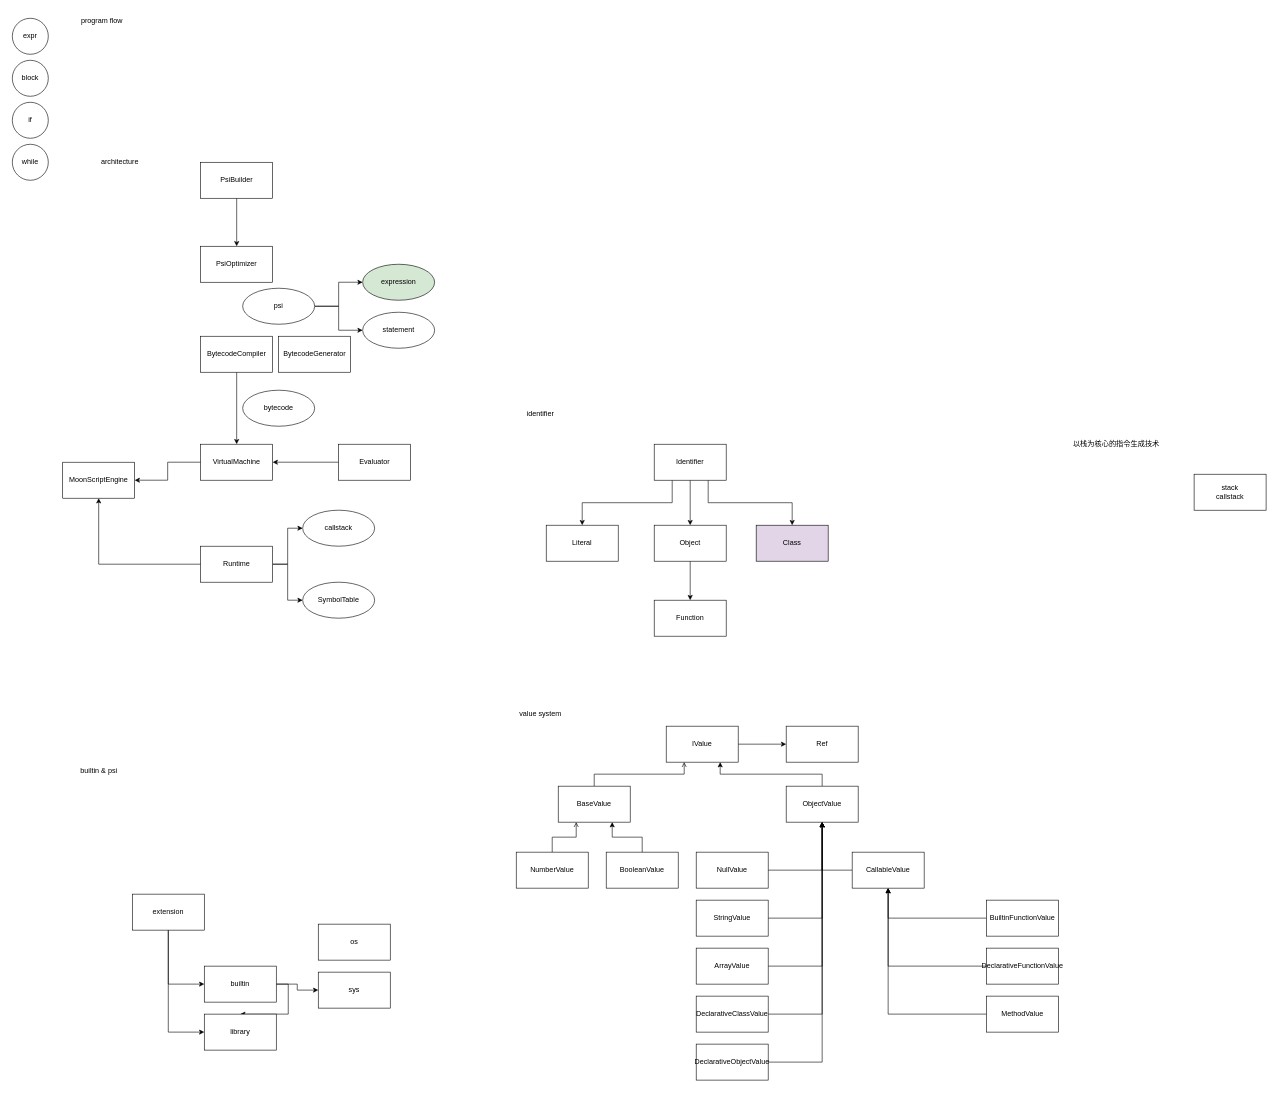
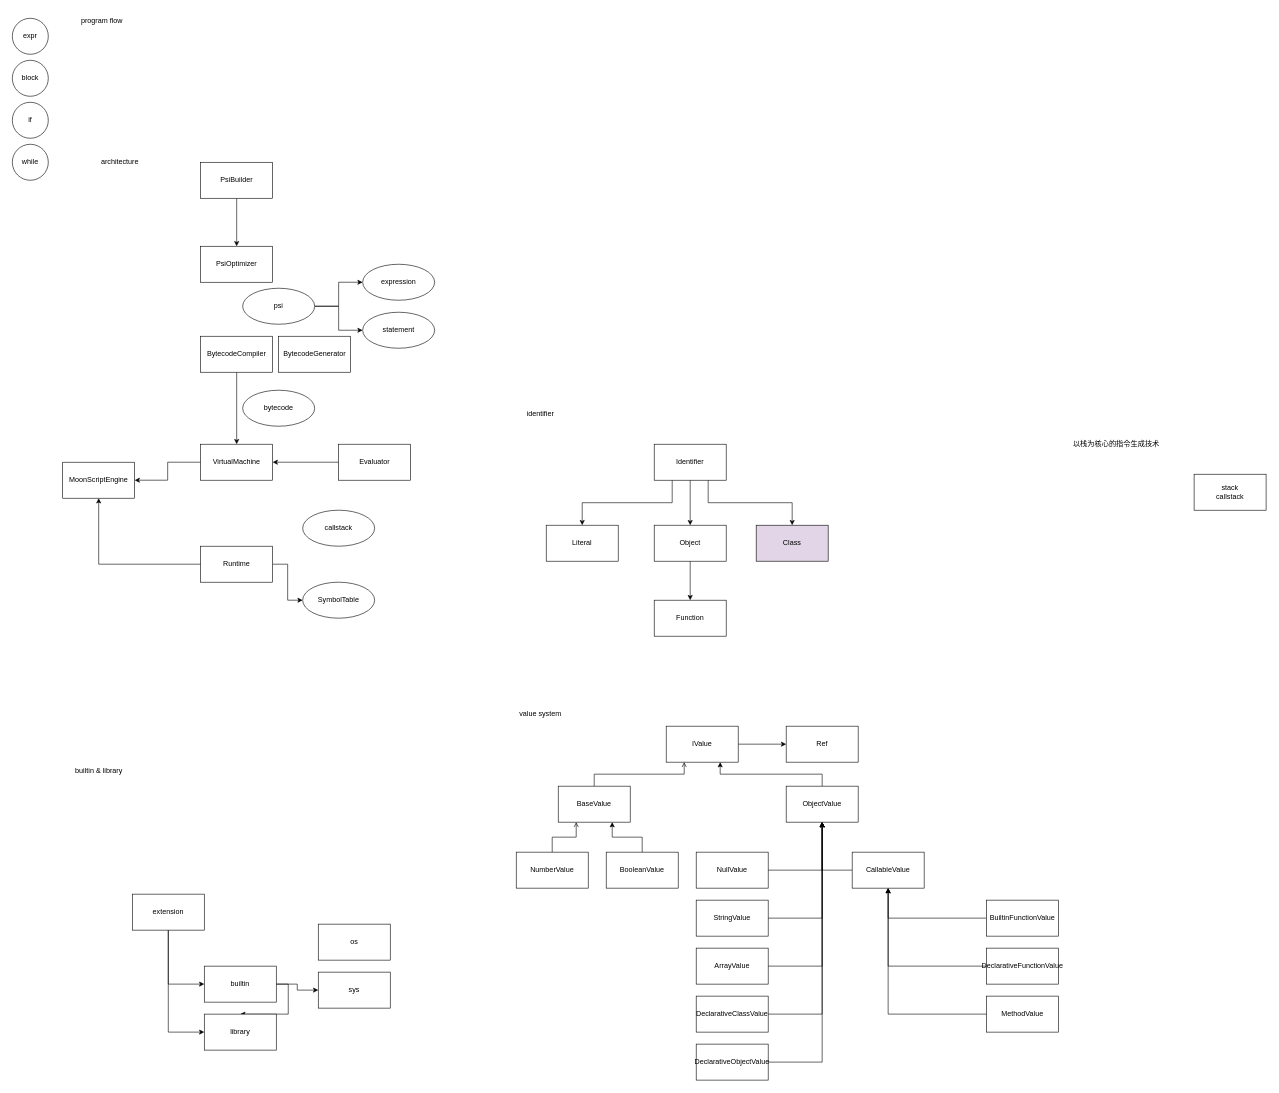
  <mxCell id="0" />
  <mxCell id="1" parent="0" />
  <mxCell id="2" value="block" style="ellipse;whiteSpace=wrap;html=1;aspect=fixed;" parent="1" vertex="1"><mxGeometry x="20" y="100" width="60" height="60" as="geometry" /></mxCell>
  <mxCell id="3" value="if" style="ellipse;whiteSpace=wrap;html=1;aspect=fixed;" parent="1" vertex="1"><mxGeometry x="20" y="170" width="60" height="60" as="geometry" /></mxCell>
  <mxCell id="4" value="while" style="ellipse;whiteSpace=wrap;html=1;aspect=fixed;" parent="1" vertex="1"><mxGeometry x="20" y="240" width="60" height="60" as="geometry" /></mxCell>
  <mxCell id="5" value="expr" style="ellipse;whiteSpace=wrap;html=1;aspect=fixed;" parent="1" vertex="1"><mxGeometry x="20" y="30" width="60" height="60" as="geometry" /></mxCell>
  <mxCell id="6" style="edgeStyle=orthogonalEdgeStyle;rounded=0;orthogonalLoop=1;jettySize=auto;html=1;exitX=0;exitY=0.5;exitDx=0;exitDy=0;" parent="1" source="7" target="18" edge="1"><mxGeometry relative="1" as="geometry" /></mxCell>
  <mxCell id="7" value="VirtualMachine" style="rounded=0;whiteSpace=wrap;html=1;" parent="1" vertex="1"><mxGeometry x="334" y="740" width="120" height="60" as="geometry" /></mxCell>
  <mxCell id="8" style="edgeStyle=orthogonalEdgeStyle;rounded=0;orthogonalLoop=1;jettySize=auto;html=1;exitX=0.5;exitY=1;exitDx=0;exitDy=0;entryX=0.5;entryY=0;entryDx=0;entryDy=0;" parent="1" source="9" target="7" edge="1"><mxGeometry relative="1" as="geometry" /></mxCell>
  <mxCell id="9" value="BytecodeCompiler" style="rounded=0;whiteSpace=wrap;html=1;" parent="1" vertex="1"><mxGeometry x="334" y="560" width="120" height="60" as="geometry" /></mxCell>
  <mxCell id="10" style="edgeStyle=orthogonalEdgeStyle;rounded=0;orthogonalLoop=1;jettySize=auto;html=1;exitX=0.5;exitY=1;exitDx=0;exitDy=0;entryX=0.5;entryY=0;entryDx=0;entryDy=0;" parent="1" source="11" target="28" edge="1"><mxGeometry relative="1" as="geometry" /></mxCell>
  <mxCell id="11" value="PsiBuilder" style="rounded=0;whiteSpace=wrap;html=1;" parent="1" vertex="1"><mxGeometry x="334" y="270" width="120" height="60" as="geometry" /></mxCell>
  <mxCell id="12" value="bytecode" style="ellipse;whiteSpace=wrap;html=1;" parent="1" vertex="1"><mxGeometry x="404" y="650" width="120" height="60" as="geometry" /></mxCell>
  <mxCell id="13" style="edgeStyle=orthogonalEdgeStyle;rounded=0;orthogonalLoop=1;jettySize=auto;html=1;exitX=1;exitY=0.5;exitDx=0;exitDy=0;entryX=0;entryY=0.5;entryDx=0;entryDy=0;" parent="1" source="15" target="16" edge="1"><mxGeometry relative="1" as="geometry" /></mxCell>
  <mxCell id="14" style="edgeStyle=orthogonalEdgeStyle;rounded=0;orthogonalLoop=1;jettySize=auto;html=1;exitX=1;exitY=0.5;exitDx=0;exitDy=0;" parent="1" source="15" target="17" edge="1"><mxGeometry relative="1" as="geometry" /></mxCell>
  <mxCell id="15" value="psi" style="ellipse;whiteSpace=wrap;html=1;" parent="1" vertex="1"><mxGeometry x="404" y="480" width="120" height="60" as="geometry" /></mxCell>
- <mxCell id="16" value="expression" style="ellipse;whiteSpace=wrap;html=1;fillColor=#d5e8d4;" parent="1" vertex="1"><mxGeometry x="604" y="440" width="120" height="60" as="geometry" /></mxCell>
+ <mxCell id="16" value="expression" style="ellipse;whiteSpace=wrap;html=1;" parent="1" vertex="1"><mxGeometry x="604" y="440" width="120" height="60" as="geometry" /></mxCell>
  <mxCell id="17" value="statement" style="ellipse;whiteSpace=wrap;html=1;" parent="1" vertex="1"><mxGeometry x="604" y="520" width="120" height="60" as="geometry" /></mxCell>
  <mxCell id="18" value="MoonScriptEngine" style="rounded=0;whiteSpace=wrap;html=1;" parent="1" vertex="1"><mxGeometry x="104" y="770" width="120" height="60" as="geometry" /></mxCell>
  <mxCell id="19" style="edgeStyle=orthogonalEdgeStyle;rounded=0;orthogonalLoop=1;jettySize=auto;html=1;exitX=0;exitY=0.5;exitDx=0;exitDy=0;" parent="1" source="20" target="7" edge="1"><mxGeometry relative="1" as="geometry" /></mxCell>
  <mxCell id="20" value="Evaluator" style="rounded=0;whiteSpace=wrap;html=1;" parent="1" vertex="1"><mxGeometry x="564" y="740" width="120" height="60" as="geometry" /></mxCell>
  <mxCell id="21" style="edgeStyle=orthogonalEdgeStyle;rounded=0;orthogonalLoop=1;jettySize=auto;html=1;exitX=0;exitY=0.5;exitDx=0;exitDy=0;entryX=0.5;entryY=1;entryDx=0;entryDy=0;" parent="1" source="24" target="18" edge="1"><mxGeometry relative="1" as="geometry" /></mxCell>
- <mxCell id="22" style="edgeStyle=orthogonalEdgeStyle;rounded=0;orthogonalLoop=1;jettySize=auto;html=1;exitX=1;exitY=0.5;exitDx=0;exitDy=0;entryX=0;entryY=0.5;entryDx=0;entryDy=0;" parent="1" source="24" target="25" edge="1"><mxGeometry relative="1" as="geometry" /></mxCell>
  <mxCell id="23" style="edgeStyle=orthogonalEdgeStyle;rounded=0;orthogonalLoop=1;jettySize=auto;html=1;exitX=1;exitY=0.5;exitDx=0;exitDy=0;entryX=0;entryY=0.5;entryDx=0;entryDy=0;" parent="1" source="24" target="26" edge="1"><mxGeometry relative="1" as="geometry" /></mxCell>
  <mxCell id="24" value="Runtime" style="rounded=0;whiteSpace=wrap;html=1;" parent="1" vertex="1"><mxGeometry x="334" y="910" width="120" height="60" as="geometry" /></mxCell>
  <mxCell id="25" value="callstack" style="ellipse;whiteSpace=wrap;html=1;" parent="1" vertex="1"><mxGeometry x="504" y="850" width="120" height="60" as="geometry" /></mxCell>
  <mxCell id="26" value="SymbolTable" style="ellipse;whiteSpace=wrap;html=1;" parent="1" vertex="1"><mxGeometry x="504" y="970" width="120" height="60" as="geometry" /></mxCell>
  <mxCell id="27" value="BytecodeGenerator" style="rounded=0;whiteSpace=wrap;html=1;" parent="1" vertex="1"><mxGeometry x="464" y="560" width="120" height="60" as="geometry" /></mxCell>
  <mxCell id="28" value="PsiOptimizer" style="rounded=0;whiteSpace=wrap;html=1;" parent="1" vertex="1"><mxGeometry x="334" y="410" width="120" height="60" as="geometry" /></mxCell>
  <mxCell id="29" value="Literal" style="rounded=0;whiteSpace=wrap;html=1;" parent="1" vertex="1"><mxGeometry x="910" y="875" width="120" height="60" as="geometry" /></mxCell>
  <mxCell id="30" style="edgeStyle=orthogonalEdgeStyle;rounded=0;orthogonalLoop=1;jettySize=auto;html=1;exitX=0.5;exitY=1;exitDx=0;exitDy=0;entryX=0.5;entryY=0;entryDx=0;entryDy=0;" parent="1" source="33" target="35" edge="1"><mxGeometry relative="1" as="geometry" /></mxCell>
  <mxCell id="31" style="edgeStyle=orthogonalEdgeStyle;rounded=0;orthogonalLoop=1;jettySize=auto;html=1;exitX=0.25;exitY=1;exitDx=0;exitDy=0;entryX=0.5;entryY=0;entryDx=0;entryDy=0;" parent="1" source="33" target="29" edge="1"><mxGeometry relative="1" as="geometry" /></mxCell>
  <mxCell id="32" style="edgeStyle=orthogonalEdgeStyle;rounded=0;orthogonalLoop=1;jettySize=auto;html=1;exitX=0.75;exitY=1;exitDx=0;exitDy=0;" parent="1" source="33" target="37" edge="1"><mxGeometry relative="1" as="geometry" /></mxCell>
  <mxCell id="33" value="Identifier" style="rounded=0;whiteSpace=wrap;html=1;" parent="1" vertex="1"><mxGeometry x="1090" y="740" width="120" height="60" as="geometry" /></mxCell>
  <mxCell id="34" style="edgeStyle=orthogonalEdgeStyle;rounded=0;orthogonalLoop=1;jettySize=auto;html=1;exitX=0.5;exitY=1;exitDx=0;exitDy=0;entryX=0.5;entryY=0;entryDx=0;entryDy=0;" parent="1" source="35" target="36" edge="1"><mxGeometry relative="1" as="geometry" /></mxCell>
  <mxCell id="35" value="Object" style="rounded=0;whiteSpace=wrap;html=1;" parent="1" vertex="1"><mxGeometry x="1090" y="875" width="120" height="60" as="geometry" /></mxCell>
  <mxCell id="36" value="Function" style="rounded=0;whiteSpace=wrap;html=1;" parent="1" vertex="1"><mxGeometry x="1090" y="1000" width="120" height="60" as="geometry" /></mxCell>
  <mxCell id="37" value="Class" style="rounded=0;whiteSpace=wrap;html=1;fillColor=#e1d5e7;" parent="1" vertex="1"><mxGeometry x="1260" y="875" width="120" height="60" as="geometry" /></mxCell>
  <mxCell id="38" style="edgeStyle=orthogonalEdgeStyle;rounded=0;orthogonalLoop=1;jettySize=auto;html=1;exitX=1;exitY=0.5;exitDx=0;exitDy=0;" parent="1" source="39" target="54" edge="1"><mxGeometry relative="1" as="geometry" /></mxCell>
  <mxCell id="39" value="IValue" style="rounded=0;whiteSpace=wrap;html=1;" parent="1" vertex="1"><mxGeometry x="1110" y="1210" width="120" height="60" as="geometry" /></mxCell>
  <mxCell id="40" style="edgeStyle=orthogonalEdgeStyle;rounded=0;orthogonalLoop=1;jettySize=auto;html=1;exitX=0.5;exitY=0;exitDx=0;exitDy=0;entryX=0.25;entryY=1;entryDx=0;entryDy=0;endArrow=open;" parent="1" source="41" target="39" edge="1"><mxGeometry relative="1" as="geometry" /></mxCell>
  <mxCell id="41" value="BaseValue" style="rounded=0;whiteSpace=wrap;html=1;" parent="1" vertex="1"><mxGeometry x="930" y="1310" width="120" height="60" as="geometry" /></mxCell>
  <mxCell id="42" style="edgeStyle=orthogonalEdgeStyle;rounded=0;orthogonalLoop=1;jettySize=auto;html=1;exitX=0.5;exitY=0;exitDx=0;exitDy=0;entryX=0.75;entryY=1;entryDx=0;entryDy=0;" parent="1" source="43" target="39" edge="1"><mxGeometry relative="1" as="geometry" /></mxCell>
  <mxCell id="43" value="ObjectValue" style="rounded=0;whiteSpace=wrap;html=1;" parent="1" vertex="1"><mxGeometry x="1310" y="1310" width="120" height="60" as="geometry" /></mxCell>
  <mxCell id="44" style="edgeStyle=orthogonalEdgeStyle;rounded=0;orthogonalLoop=1;jettySize=auto;html=1;exitX=0.5;exitY=0;exitDx=0;exitDy=0;entryX=0.25;entryY=1;entryDx=0;entryDy=0;endArrow=open;" parent="1" source="45" target="41" edge="1"><mxGeometry relative="1" as="geometry" /></mxCell>
  <mxCell id="45" value="NumberValue" style="rounded=0;whiteSpace=wrap;html=1;" parent="1" vertex="1"><mxGeometry x="860" y="1420" width="120" height="60" as="geometry" /></mxCell>
  <mxCell id="46" style="edgeStyle=orthogonalEdgeStyle;rounded=0;orthogonalLoop=1;jettySize=auto;html=1;exitX=0.5;exitY=0;exitDx=0;exitDy=0;entryX=0.75;entryY=1;entryDx=0;entryDy=0;" parent="1" source="47" target="41" edge="1"><mxGeometry relative="1" as="geometry"><mxPoint x="1100" y="1380" as="targetPoint" /></mxGeometry></mxCell>
  <mxCell id="47" value="BooleanValue" style="rounded=0;whiteSpace=wrap;html=1;" parent="1" vertex="1"><mxGeometry x="1010" y="1420" width="120" height="60" as="geometry" /></mxCell>
  <mxCell id="48" style="edgeStyle=orthogonalEdgeStyle;rounded=0;orthogonalLoop=1;jettySize=auto;html=1;exitX=1;exitY=0.5;exitDx=0;exitDy=0;entryX=0.5;entryY=1;entryDx=0;entryDy=0;" parent="1" source="49" target="43" edge="1"><mxGeometry relative="1" as="geometry" /></mxCell>
  <mxCell id="49" value="StringValue" style="rounded=0;whiteSpace=wrap;html=1;" parent="1" vertex="1"><mxGeometry x="1160" y="1500" width="120" height="60" as="geometry" /></mxCell>
  <mxCell id="50" style="edgeStyle=orthogonalEdgeStyle;rounded=0;orthogonalLoop=1;jettySize=auto;html=1;exitX=1;exitY=0.5;exitDx=0;exitDy=0;entryX=0.5;entryY=1;entryDx=0;entryDy=0;" parent="1" source="51" target="43" edge="1"><mxGeometry relative="1" as="geometry" /></mxCell>
  <mxCell id="51" value="ArrayValue" style="rounded=0;whiteSpace=wrap;html=1;" parent="1" vertex="1"><mxGeometry x="1160" y="1580" width="120" height="60" as="geometry" /></mxCell>
  <mxCell id="52" style="edgeStyle=orthogonalEdgeStyle;rounded=0;orthogonalLoop=1;jettySize=auto;html=1;exitX=1;exitY=0.5;exitDx=0;exitDy=0;entryX=0.5;entryY=1;entryDx=0;entryDy=0;" parent="1" source="53" target="43" edge="1"><mxGeometry relative="1" as="geometry" /></mxCell>
  <mxCell id="53" value="NullValue" style="rounded=0;whiteSpace=wrap;html=1;" parent="1" vertex="1"><mxGeometry x="1160" y="1420" width="120" height="60" as="geometry" /></mxCell>
  <mxCell id="54" value="Ref" style="rounded=0;whiteSpace=wrap;html=1;" parent="1" vertex="1"><mxGeometry x="1310" y="1210" width="120" height="60" as="geometry" /></mxCell>
  <mxCell id="55" style="edgeStyle=orthogonalEdgeStyle;rounded=0;orthogonalLoop=1;jettySize=auto;html=1;exitX=0;exitY=0.5;exitDx=0;exitDy=0;entryX=0.5;entryY=1;entryDx=0;entryDy=0;" parent="1" source="56" target="43" edge="1"><mxGeometry relative="1" as="geometry" /></mxCell>
  <mxCell id="56" value="CallableValue" style="rounded=0;whiteSpace=wrap;html=1;" parent="1" vertex="1"><mxGeometry x="1420" y="1420" width="120" height="60" as="geometry" /></mxCell>
  <mxCell id="57" style="edgeStyle=orthogonalEdgeStyle;rounded=0;orthogonalLoop=1;jettySize=auto;html=1;exitX=0;exitY=0.5;exitDx=0;exitDy=0;entryX=0.5;entryY=1;entryDx=0;entryDy=0;" parent="1" source="58" target="56" edge="1"><mxGeometry relative="1" as="geometry" /></mxCell>
  <mxCell id="58" value="BuiltinFunctionValue" style="rounded=0;whiteSpace=wrap;html=1;" parent="1" vertex="1"><mxGeometry x="1644" y="1500" width="120" height="60" as="geometry" /></mxCell>
  <mxCell id="59" style="edgeStyle=orthogonalEdgeStyle;rounded=0;orthogonalLoop=1;jettySize=auto;html=1;exitX=1;exitY=0.5;exitDx=0;exitDy=0;entryX=0.5;entryY=1;entryDx=0;entryDy=0;" parent="1" source="60" target="43" edge="1"><mxGeometry relative="1" as="geometry"><mxPoint x="1400" y="1370" as="targetPoint" /></mxGeometry></mxCell>
  <mxCell id="60" value="DeclarativeClassValue" style="rounded=0;whiteSpace=wrap;html=1;" parent="1" vertex="1"><mxGeometry x="1160" y="1660" width="120" height="60" as="geometry" /></mxCell>
  <mxCell id="61" style="edgeStyle=orthogonalEdgeStyle;rounded=0;orthogonalLoop=1;jettySize=auto;html=1;exitX=0;exitY=0.5;exitDx=0;exitDy=0;entryX=0.5;entryY=1;entryDx=0;entryDy=0;" parent="1" source="62" target="56" edge="1"><mxGeometry relative="1" as="geometry" /></mxCell>
  <mxCell id="62" value="DeclarativeFunctionValue" style="rounded=0;whiteSpace=wrap;html=1;" parent="1" vertex="1"><mxGeometry x="1644" y="1580" width="120" height="60" as="geometry" /></mxCell>
  <mxCell id="63" style="edgeStyle=orthogonalEdgeStyle;rounded=0;orthogonalLoop=1;jettySize=auto;html=1;exitX=0;exitY=0.5;exitDx=0;exitDy=0;entryX=0.5;entryY=1;entryDx=0;entryDy=0;" parent="1" source="64" target="56" edge="1"><mxGeometry relative="1" as="geometry" /></mxCell>
  <mxCell id="64" value="MethodValue" style="rounded=0;whiteSpace=wrap;html=1;" parent="1" vertex="1"><mxGeometry x="1644" y="1660" width="120" height="60" as="geometry" /></mxCell>
  <mxCell id="65" style="edgeStyle=orthogonalEdgeStyle;rounded=0;orthogonalLoop=1;jettySize=auto;html=1;exitX=1;exitY=0.5;exitDx=0;exitDy=0;entryX=0.5;entryY=1;entryDx=0;entryDy=0;" parent="1" source="66" target="43" edge="1"><mxGeometry relative="1" as="geometry" /></mxCell>
  <mxCell id="66" value="DeclarativeObjectValue" style="rounded=0;whiteSpace=wrap;html=1;" parent="1" vertex="1"><mxGeometry x="1160" y="1740" width="120" height="60" as="geometry" /></mxCell>
  <mxCell id="67" value="value system" style="text;html=1;align=center;verticalAlign=middle;resizable=0;points=[];autosize=1;strokeColor=none;fillColor=none;" parent="1" vertex="1"><mxGeometry x="855" y="1175" width="90" height="30" as="geometry" /></mxCell>
  <mxCell id="68" value="identifier" style="text;html=1;align=center;verticalAlign=middle;resizable=0;points=[];autosize=1;strokeColor=none;fillColor=none;" parent="1" vertex="1"><mxGeometry x="865" y="675" width="70" height="30" as="geometry" /></mxCell>
  <mxCell id="69" value="architecture" style="text;html=1;align=center;verticalAlign=middle;resizable=0;points=[];autosize=1;strokeColor=none;fillColor=none;" parent="1" vertex="1"><mxGeometry x="154" y="255" width="90" height="30" as="geometry" /></mxCell>
  <mxCell id="70" value="program flow" style="text;html=1;align=center;verticalAlign=middle;resizable=0;points=[];autosize=1;strokeColor=none;fillColor=none;" parent="1" vertex="1"><mxGeometry x="124" width="90" height="30" as="geometry" y="20" /></mxCell>
  <mxCell id="71" style="edgeStyle=orthogonalEdgeStyle;rounded=0;orthogonalLoop=1;jettySize=auto;html=1;exitX=1;exitY=0.5;exitDx=0;exitDy=0;" parent="1" source="73" target="75" edge="1"><mxGeometry relative="1" as="geometry" /></mxCell>
  <mxCell id="72" style="edgeStyle=orthogonalEdgeStyle;rounded=0;orthogonalLoop=1;jettySize=auto;html=1;exitX=1;exitY=0.5;exitDx=0;exitDy=0;entryX=0;entryY=0.5;entryDx=0;entryDy=0;" parent="1" source="73" target="80" edge="1"><mxGeometry relative="1" as="geometry" /></mxCell>
  <mxCell id="73" value="builtin" style="rounded=0;whiteSpace=wrap;html=1;" parent="1" vertex="1"><mxGeometry x="340" y="1610" width="120" height="60" as="geometry" /></mxCell>
- <mxCell id="74" value="builtin &amp;amp; psi" style="text;html=1;align=center;verticalAlign=middle;resizable=0;points=[];autosize=1;strokeColor=none;fillColor=none;" parent="1" vertex="1"><mxGeometry x="114" y="1270" width="100" height="30" as="geometry" /></mxCell>
+ <mxCell id="74" value="builtin &amp;amp; library" style="text;html=1;align=center;verticalAlign=middle;resizable=0;points=[];autosize=1;strokeColor=none;fillColor=none;" parent="1" vertex="1"><mxGeometry x="114" y="1270" width="100" height="30" as="geometry" /></mxCell>
  <mxCell id="75" value="library" style="rounded=0;whiteSpace=wrap;html=1;" parent="1" vertex="1"><mxGeometry x="340" y="1690" width="120" height="60" as="geometry" /></mxCell>
  <mxCell id="76" style="edgeStyle=orthogonalEdgeStyle;rounded=0;orthogonalLoop=1;jettySize=auto;html=1;exitX=0.5;exitY=1;exitDx=0;exitDy=0;entryX=0;entryY=0.5;entryDx=0;entryDy=0;" parent="1" source="78" target="73" edge="1"><mxGeometry relative="1" as="geometry" /></mxCell>
  <mxCell id="77" style="edgeStyle=orthogonalEdgeStyle;rounded=0;orthogonalLoop=1;jettySize=auto;html=1;exitX=0.5;exitY=1;exitDx=0;exitDy=0;entryX=0;entryY=0.5;entryDx=0;entryDy=0;" parent="1" source="78" target="75" edge="1"><mxGeometry relative="1" as="geometry" /></mxCell>
  <mxCell id="78" value="extension" style="rounded=0;whiteSpace=wrap;html=1;" parent="1" vertex="1"><mxGeometry x="220" y="1490" width="120" height="60" as="geometry" /></mxCell>
  <mxCell id="79" value="os" style="rounded=0;whiteSpace=wrap;html=1;" parent="1" vertex="1"><mxGeometry x="530" y="1540" width="120" height="60" as="geometry" /></mxCell>
  <mxCell id="80" value="sys" style="rounded=0;whiteSpace=wrap;html=1;" parent="1" vertex="1"><mxGeometry x="530" y="1620" width="120" height="60" as="geometry" /></mxCell>
  <mxCell id="81" value="stack&lt;br&gt;callstack" style="rounded=0;whiteSpace=wrap;html=1;" vertex="1" parent="1"><mxGeometry x="1990" y="790" width="120" height="60" as="geometry" /></mxCell>
  <mxCell id="82" value="以栈为核心的指令生成技术" style="text;html=1;align=center;verticalAlign=middle;resizable=0;points=[];autosize=1;strokeColor=none;fillColor=none;" vertex="1" parent="1"><mxGeometry x="1775" y="725" width="170" height="30" as="geometry" /></mxCell>
